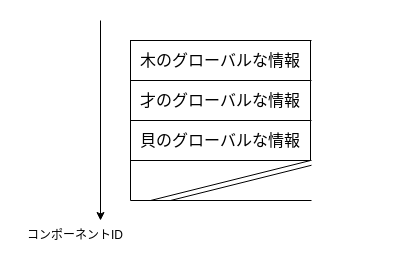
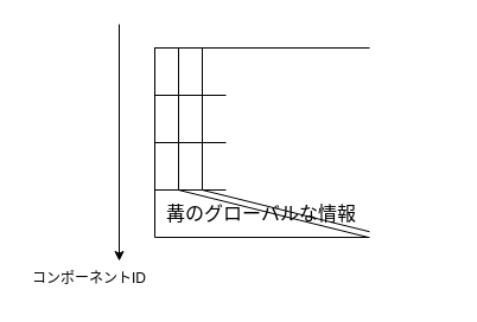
  <mxCell id="0" />
  <mxCell id="1" parent="0" />
  <mxCell id="2" value="" style="endArrow=classic;html=1;rounded=0;" parent="1" edge="1"><mxGeometry width="50" height="50" relative="1" as="geometry"><mxPoint x="100" y="20" as="sourcePoint" /><mxPoint x="100" y="220" as="targetPoint" /></mxGeometry></mxCell>
  <mxCell id="3" value="コンポーネントID" style="text;html=1;strokeColor=none;fillColor=none;align=center;verticalAlign=middle;whiteSpace=wrap;rounded=0;" parent="1" vertex="1"><mxGeometry x="20" y="220" width="110" height="30" as="geometry" /></mxCell>
  <mxCell id="4" value="" style="shape=table;html=1;whiteSpace=wrap;startSize=0;container=1;collapsible=0;childLayout=tableLayout;" vertex="1" parent="1"><mxGeometry x="130" y="40" width="240" height="160" as="geometry" /></mxCell>
  <mxCell id="5" value="" style="shape=partialRectangle;html=1;whiteSpace=wrap;collapsible=0;dropTarget=0;pointerEvents=0;fillColor=none;top=0;left=0;bottom=0;right=0;points=[[0,0.5],[1,0.5]];portConstraint=eastwest;" vertex="1" parent="4"><mxGeometry width="240" height="40" as="geometry" /></mxCell>
- <mxCell id="6" value="&lt;font style=&quot;font-size: 16px&quot;&gt;木のグローバルな情報&lt;/font&gt;" style="shape=partialRectangle;html=1;whiteSpace=wrap;connectable=0;fillColor=none;top=0;left=0;bottom=0;right=0;overflow=hidden;pointerEvents=1;" vertex="1" parent="5"><mxGeometry width="180" height="40" as="geometry"><mxRectangle width="180" height="40" as="alternateBounds" /></mxGeometry></mxCell>
  <mxCell id="7" value="" style="shape=partialRectangle;html=1;whiteSpace=wrap;connectable=0;fillColor=none;top=0;left=0;bottom=0;right=0;overflow=hidden;pointerEvents=1;" vertex="1" parent="5"><mxGeometry x="180" width="20" height="40" as="geometry"><mxRectangle width="20" height="40" as="alternateBounds" /></mxGeometry></mxCell>
  <mxCell id="8" value="" style="shape=partialRectangle;html=1;whiteSpace=wrap;connectable=0;fillColor=none;top=0;left=0;bottom=0;right=0;overflow=hidden;pointerEvents=1;" vertex="1" parent="5"><mxGeometry x="200" width="20" height="40" as="geometry"><mxRectangle width="20" height="40" as="alternateBounds" /></mxGeometry></mxCell>
  <mxCell id="9" style="shape=partialRectangle;html=1;whiteSpace=wrap;connectable=0;fillColor=none;top=0;left=0;bottom=0;right=0;overflow=hidden;pointerEvents=1;" vertex="1" parent="5"><mxGeometry x="220" width="20" height="40" as="geometry"><mxRectangle width="20" height="40" as="alternateBounds" /></mxGeometry></mxCell>
  <mxCell id="10" value="" style="shape=partialRectangle;html=1;whiteSpace=wrap;collapsible=0;dropTarget=0;pointerEvents=0;fillColor=none;top=0;left=0;bottom=0;right=0;points=[[0,0.5],[1,0.5]];portConstraint=eastwest;" vertex="1" parent="4"><mxGeometry y="40" width="240" height="40" as="geometry" /></mxCell>
- <mxCell id="11" value="&lt;span style=&quot;font-size: 16px&quot;&gt;才のグローバルな情報&lt;/span&gt;" style="shape=partialRectangle;html=1;whiteSpace=wrap;connectable=0;fillColor=none;top=0;left=0;bottom=0;right=0;overflow=hidden;pointerEvents=1;" vertex="1" parent="10"><mxGeometry width="180" height="40" as="geometry"><mxRectangle width="180" height="40" as="alternateBounds" /></mxGeometry></mxCell>
  <mxCell id="12" value="" style="shape=partialRectangle;html=1;whiteSpace=wrap;connectable=0;fillColor=none;top=0;left=0;bottom=0;right=0;overflow=hidden;pointerEvents=1;" vertex="1" parent="10"><mxGeometry x="180" width="20" height="40" as="geometry"><mxRectangle width="20" height="40" as="alternateBounds" /></mxGeometry></mxCell>
  <mxCell id="13" value="" style="shape=partialRectangle;html=1;whiteSpace=wrap;connectable=0;fillColor=none;top=0;left=0;bottom=0;right=0;overflow=hidden;pointerEvents=1;" vertex="1" parent="10"><mxGeometry x="200" width="20" height="40" as="geometry"><mxRectangle width="20" height="40" as="alternateBounds" /></mxGeometry></mxCell>
  <mxCell id="14" style="shape=partialRectangle;html=1;whiteSpace=wrap;connectable=0;fillColor=none;top=0;left=0;bottom=0;right=0;overflow=hidden;pointerEvents=1;" vertex="1" parent="10"><mxGeometry x="220" width="20" height="40" as="geometry"><mxRectangle width="20" height="40" as="alternateBounds" /></mxGeometry></mxCell>
  <mxCell id="15" value="" style="shape=partialRectangle;html=1;whiteSpace=wrap;collapsible=0;dropTarget=0;pointerEvents=0;fillColor=none;top=0;left=0;bottom=0;right=0;points=[[0,0.5],[1,0.5]];portConstraint=eastwest;" vertex="1" parent="4"><mxGeometry y="80" width="240" height="40" as="geometry" /></mxCell>
- <mxCell id="16" value="&lt;span style=&quot;font-size: 16px&quot;&gt;貝のグローバルな情報&lt;/span&gt;" style="shape=partialRectangle;html=1;whiteSpace=wrap;connectable=0;fillColor=none;top=0;left=0;bottom=0;right=0;overflow=hidden;pointerEvents=1;" vertex="1" parent="15"><mxGeometry width="180" height="40" as="geometry"><mxRectangle width="180" height="40" as="alternateBounds" /></mxGeometry></mxCell>
  <mxCell id="17" value="" style="shape=partialRectangle;html=1;whiteSpace=wrap;connectable=0;fillColor=none;top=0;left=0;bottom=0;right=0;overflow=hidden;pointerEvents=1;" vertex="1" parent="15"><mxGeometry x="180" width="20" height="40" as="geometry"><mxRectangle width="20" height="40" as="alternateBounds" /></mxGeometry></mxCell>
  <mxCell id="18" value="" style="shape=partialRectangle;html=1;whiteSpace=wrap;connectable=0;fillColor=none;top=0;left=0;bottom=0;right=0;overflow=hidden;pointerEvents=1;" vertex="1" parent="15"><mxGeometry x="200" width="20" height="40" as="geometry"><mxRectangle width="20" height="40" as="alternateBounds" /></mxGeometry></mxCell>
  <mxCell id="19" style="shape=partialRectangle;html=1;whiteSpace=wrap;connectable=0;fillColor=none;top=0;left=0;bottom=0;right=0;overflow=hidden;pointerEvents=1;" vertex="1" parent="15"><mxGeometry x="220" width="20" height="40" as="geometry"><mxRectangle width="20" height="40" as="alternateBounds" /></mxGeometry></mxCell>
  <mxCell id="20" style="shape=partialRectangle;html=1;whiteSpace=wrap;collapsible=0;dropTarget=0;pointerEvents=0;fillColor=none;top=0;left=0;bottom=0;right=0;points=[[0,0.5],[1,0.5]];portConstraint=eastwest;" vertex="1" parent="4"><mxGeometry y="120" width="240" height="40" as="geometry" /></mxCell>
+ <mxCell id="21" value="&lt;span style=&quot;font-size: 16px&quot;&gt;冓のグローバルな情報&lt;/span&gt;" style="shape=partialRectangle;html=1;whiteSpace=wrap;connectable=0;fillColor=none;top=0;left=0;bottom=0;right=0;overflow=hidden;pointerEvents=1;" vertex="1" parent="20"><mxGeometry width="180" height="40" as="geometry"><mxRectangle width="180" height="40" as="alternateBounds" /></mxGeometry></mxCell>
  <mxCell id="22" style="shape=partialRectangle;html=1;whiteSpace=wrap;connectable=0;fillColor=none;top=0;left=0;bottom=0;right=0;overflow=hidden;pointerEvents=1;" vertex="1" parent="20"><mxGeometry x="180" width="20" height="40" as="geometry"><mxRectangle width="20" height="40" as="alternateBounds" /></mxGeometry></mxCell>
  <mxCell id="23" style="shape=partialRectangle;html=1;whiteSpace=wrap;connectable=0;fillColor=none;top=0;left=0;bottom=0;right=0;overflow=hidden;pointerEvents=1;" vertex="1" parent="20"><mxGeometry x="200" width="20" height="40" as="geometry"><mxRectangle width="20" height="40" as="alternateBounds" /></mxGeometry></mxCell>
  <mxCell id="24" style="shape=partialRectangle;html=1;whiteSpace=wrap;connectable=0;fillColor=none;top=0;left=0;bottom=0;right=0;overflow=hidden;pointerEvents=1;" vertex="1" parent="20"><mxGeometry x="220" width="20" height="40" as="geometry"><mxRectangle width="20" height="40" as="alternateBounds" /></mxGeometry></mxCell>
  <mxCell id="25" value="" style="rounded=0;whiteSpace=wrap;html=1;strokeColor=none;" vertex="1" parent="1"><mxGeometry x="311" y="30" width="69" height="190" as="geometry" /></mxCell>
